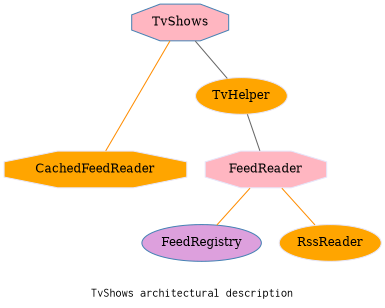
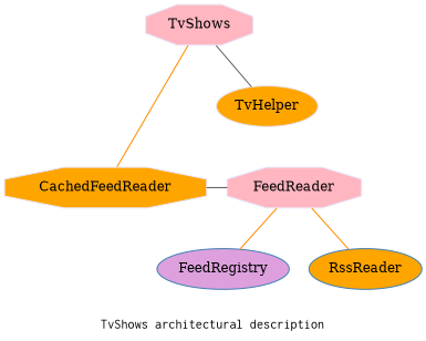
  digraph {
    fontname=Courier
    fontsize=12
    label="TvShows architectural description"
    rankdir=TB
    node [color="#E6E6FA" fillcolor=orange fontsize=12 shape=octagon style=filled]
    edge [arrowhead=none color=darkorange]
    n1 [fillcolor=lightpink label=FeedReader]
    n2 [label=CachedFeedReader]
    n3 [color="#4682B4" fillcolor=plum label=FeedRegistry shape=ellipse]
-   n4 [label=RssReader shape=ellipse]
+   n4 [color="#4682B4" label=RssReader shape=ellipse]
    n5 [label=TvHelper shape=ellipse]
-   n6 [color="#4682B4" fillcolor=lightpink label=TvShows]
+   n6 [fillcolor=lightpink label=TvShows]
    subgraph sub_1 {
      rank=same
      n1
      n2
    }
    n1 -> n3
    n1 -> n4
-   n5 -> n1 [color=gray40]
+   n2 -> n1 [color=gray40]
    n6 -> n2
    n6 -> n5 [color=gray40]
  }
